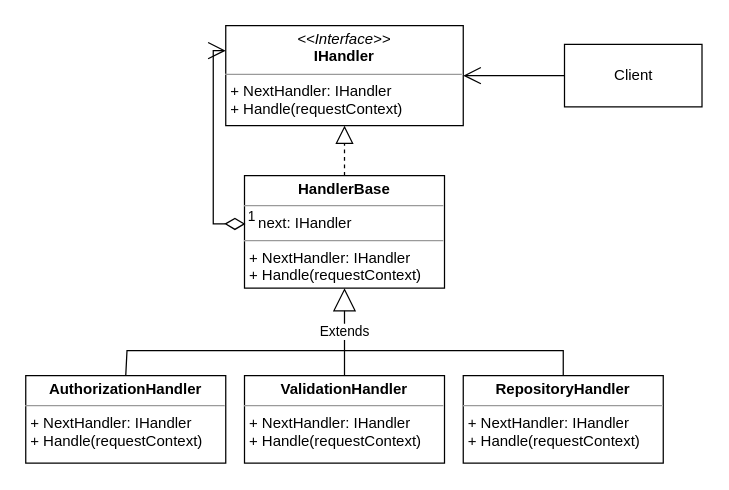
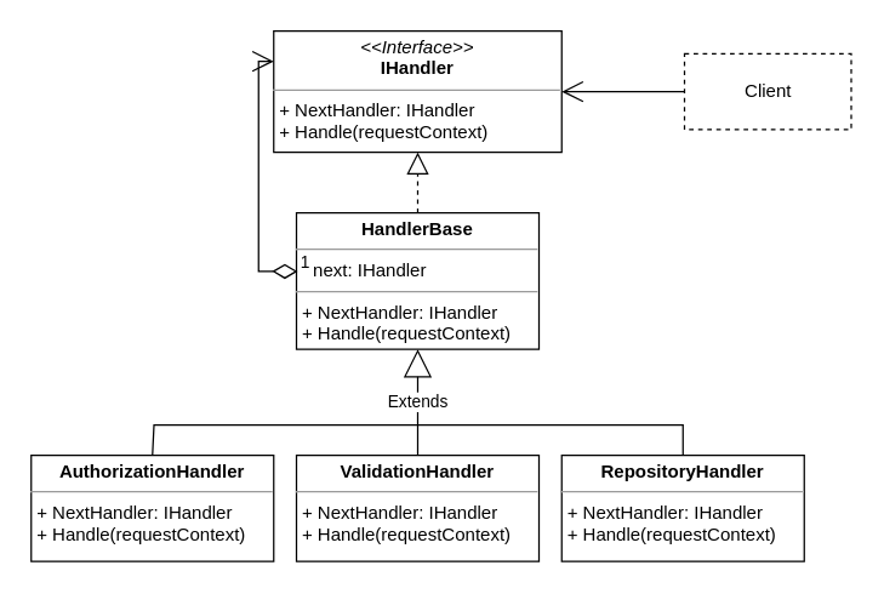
  <mxCell id="0" />
  <mxCell id="1" parent="0" />
  <mxCell id="2" value="&lt;p style=&quot;margin:0px;margin-top:4px;text-align:center;&quot;&gt;&lt;i&gt;&amp;lt;&amp;lt;Interface&amp;gt;&amp;gt;&lt;/i&gt;&lt;br&gt;&lt;b&gt;IHandler&lt;/b&gt;&lt;/p&gt;&lt;hr size=&quot;1&quot;&gt;&lt;p style=&quot;margin:0px;margin-left:4px;&quot;&gt;&lt;/p&gt;&lt;p style=&quot;margin:0px;margin-left:4px;&quot;&gt;+ NextHandler: IHandler&lt;/p&gt;&lt;p style=&quot;margin:0px;margin-left:4px;&quot;&gt;+ Handle(requestContext)&lt;/p&gt;" style="verticalAlign=top;align=left;overflow=fill;fontSize=12;fontFamily=Helvetica;html=1;" vertex="1" parent="1"><mxGeometry x="180" y="20" width="190" height="80" as="geometry" /></mxCell>
  <mxCell id="3" value="&lt;p style=&quot;margin:0px;margin-top:4px;text-align:center;&quot;&gt;&lt;b&gt;HandlerBase&lt;/b&gt;&lt;/p&gt;&lt;hr size=&quot;1&quot;&gt;&lt;p style=&quot;margin:0px;margin-left:4px;&quot;&gt;- next: IHandler&lt;/p&gt;&lt;hr size=&quot;1&quot;&gt;&lt;p style=&quot;margin:0px;margin-left:4px;&quot;&gt;+ NextHandler: IHandler&lt;/p&gt;&lt;p style=&quot;margin:0px;margin-left:4px;&quot;&gt;+ Handle(requestContext)&lt;/p&gt;" style="verticalAlign=top;align=left;overflow=fill;fontSize=12;fontFamily=Helvetica;html=1;" vertex="1" parent="1"><mxGeometry x="195" y="140" width="160" height="90" as="geometry" /></mxCell>
  <mxCell id="4" value="&lt;p style=&quot;margin:0px;margin-top:4px;text-align:center;&quot;&gt;&lt;b&gt;ValidationHandler&lt;/b&gt;&lt;/p&gt;&lt;hr size=&quot;1&quot;&gt;&lt;p style=&quot;margin:0px;margin-left:4px;&quot;&gt;&lt;/p&gt;&lt;p style=&quot;margin:0px;margin-left:4px;&quot;&gt;+ NextHandler: IHandler&lt;/p&gt;&lt;p style=&quot;margin:0px;margin-left:4px;&quot;&gt;+ Handle(requestContext)&lt;/p&gt;" style="verticalAlign=top;align=left;overflow=fill;fontSize=12;fontFamily=Helvetica;html=1;" vertex="1" parent="1"><mxGeometry x="195" y="300" width="160" height="70" as="geometry" /></mxCell>
  <mxCell id="5" value="&lt;p style=&quot;margin:0px;margin-top:4px;text-align:center;&quot;&gt;&lt;b&gt;AuthorizationHandler&lt;/b&gt;&lt;/p&gt;&lt;hr size=&quot;1&quot;&gt;&lt;p style=&quot;margin:0px;margin-left:4px;&quot;&gt;&lt;/p&gt;&lt;p style=&quot;margin:0px;margin-left:4px;&quot;&gt;+ NextHandler: IHandler&lt;/p&gt;&lt;p style=&quot;margin:0px;margin-left:4px;&quot;&gt;+ Handle(requestContext)&lt;/p&gt;" style="verticalAlign=top;align=left;overflow=fill;fontSize=12;fontFamily=Helvetica;html=1;" vertex="1" parent="1"><mxGeometry x="20" y="300" width="160" height="70" as="geometry" /></mxCell>
  <mxCell id="6" value="&lt;p style=&quot;margin:0px;margin-top:4px;text-align:center;&quot;&gt;&lt;b&gt;RepositoryHandler&lt;/b&gt;&lt;/p&gt;&lt;hr size=&quot;1&quot;&gt;&lt;p style=&quot;margin:0px;margin-left:4px;&quot;&gt;&lt;/p&gt;&lt;p style=&quot;margin:0px;margin-left:4px;&quot;&gt;+ NextHandler: IHandler&lt;/p&gt;&lt;p style=&quot;margin:0px;margin-left:4px;&quot;&gt;+ Handle(requestContext)&lt;/p&gt;" style="verticalAlign=top;align=left;overflow=fill;fontSize=12;fontFamily=Helvetica;html=1;" vertex="1" parent="1"><mxGeometry x="370" y="300" width="160" height="70" as="geometry" /></mxCell>
  <mxCell id="7" value="" style="endArrow=block;dashed=1;endFill=0;endSize=12;html=1;rounded=0;entryX=0.5;entryY=1;entryDx=0;entryDy=0;exitX=0.5;exitY=0;exitDx=0;exitDy=0;" edge="1" parent="1" source="3" target="2"><mxGeometry width="160" relative="1" as="geometry"><mxPoint x="171" y="240" as="sourcePoint" /><mxPoint x="331" y="240" as="targetPoint" /></mxGeometry></mxCell>
  <mxCell id="8" value="Extends" style="endArrow=block;endSize=16;endFill=0;html=1;rounded=0;exitX=0.5;exitY=0;exitDx=0;exitDy=0;entryX=0.5;entryY=1;entryDx=0;entryDy=0;" edge="1" parent="1" source="4" target="3"><mxGeometry width="160" relative="1" as="geometry"><mxPoint x="171" y="240" as="sourcePoint" /><mxPoint x="271" y="240" as="targetPoint" /></mxGeometry></mxCell>
  <mxCell id="9" value="" style="endArrow=none;html=1;rounded=0;exitX=0.5;exitY=0;exitDx=0;exitDy=0;" edge="1" parent="1" source="5"><mxGeometry width="50" height="50" relative="1" as="geometry"><mxPoint x="221" y="260" as="sourcePoint" /><mxPoint x="281" y="280" as="targetPoint" /><Array as="points"><mxPoint x="101" y="280" /></Array></mxGeometry></mxCell>
  <mxCell id="10" value="" style="endArrow=none;html=1;rounded=0;entryX=0.5;entryY=0;entryDx=0;entryDy=0;" edge="1" parent="1" target="6"><mxGeometry width="50" height="50" relative="1" as="geometry"><mxPoint x="281" y="280" as="sourcePoint" /><mxPoint x="291" y="290" as="targetPoint" /><Array as="points"><mxPoint x="450" y="280" /></Array></mxGeometry></mxCell>
  <mxCell id="11" value="1" style="endArrow=open;html=1;endSize=12;startArrow=diamondThin;startSize=14;startFill=0;edgeStyle=orthogonalEdgeStyle;align=left;verticalAlign=bottom;rounded=0;entryX=0;entryY=0.25;entryDx=0;entryDy=0;exitX=0.005;exitY=0.429;exitDx=0;exitDy=0;exitPerimeter=0;" edge="1" parent="1" source="3" target="2"><mxGeometry x="-1" y="3" relative="1" as="geometry"><mxPoint x="171" y="190" as="sourcePoint" /><mxPoint x="331" y="190" as="targetPoint" /></mxGeometry></mxCell>
- <mxCell id="12" value="Client" style="html=1;" vertex="1" parent="1"><mxGeometry x="451" y="35" width="110" height="50" as="geometry" /></mxCell>
+ <mxCell id="12" value="Client" style="html=1;dashed=1;" vertex="1" parent="1"><mxGeometry x="451" y="35" width="110" height="50" as="geometry" /></mxCell>
  <mxCell id="13" value="" style="endArrow=open;endFill=1;endSize=12;html=1;rounded=0;exitX=0;exitY=0.5;exitDx=0;exitDy=0;" edge="1" parent="1" source="12" target="2"><mxGeometry width="160" relative="1" as="geometry"><mxPoint x="171" y="190" as="sourcePoint" /><mxPoint x="331" y="190" as="targetPoint" /></mxGeometry></mxCell>
